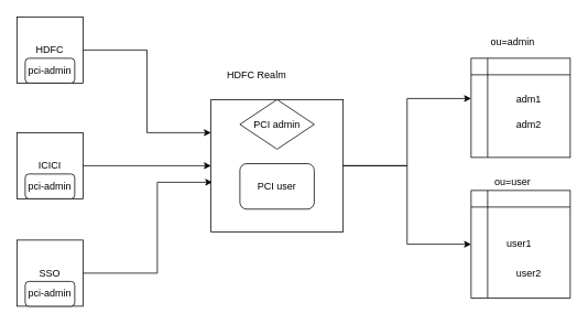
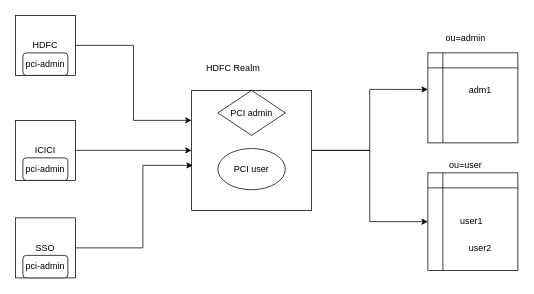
  <mxCell id="0" />
  <mxCell id="1" parent="0" />
  <mxCell id="2" style="edgeStyle=orthogonalEdgeStyle;rounded=0;orthogonalLoop=1;jettySize=auto;html=1;entryX=0;entryY=0.25;entryDx=0;entryDy=0;" edge="1" parent="1" source="3" target="17"><mxGeometry relative="1" as="geometry" /></mxCell>
  <mxCell id="3" value="HDFC" style="whiteSpace=wrap;html=1;aspect=fixed;" parent="1" vertex="1"><mxGeometry x="20" y="20" width="80" height="80" as="geometry" /></mxCell>
  <mxCell id="4" style="edgeStyle=orthogonalEdgeStyle;rounded=0;orthogonalLoop=1;jettySize=auto;html=1;entryX=0;entryY=0.5;entryDx=0;entryDy=0;" edge="1" parent="1" source="5" target="17"><mxGeometry relative="1" as="geometry"><mxPoint x="220" y="200" as="targetPoint" /></mxGeometry></mxCell>
  <mxCell id="5" value="ICICI" style="whiteSpace=wrap;html=1;aspect=fixed;" parent="1" vertex="1"><mxGeometry x="20" y="160" width="80" height="80" as="geometry" /></mxCell>
  <mxCell id="6" style="edgeStyle=orthogonalEdgeStyle;rounded=0;orthogonalLoop=1;jettySize=auto;html=1;entryX=0.01;entryY=0.625;entryDx=0;entryDy=0;entryPerimeter=0;" edge="1" parent="1" source="7" target="17"><mxGeometry relative="1" as="geometry"><mxPoint x="260" y="220" as="targetPoint" /><Array as="points"><mxPoint x="190" y="330" /><mxPoint x="190" y="220" /></Array></mxGeometry></mxCell>
  <mxCell id="7" value="SSO" style="whiteSpace=wrap;html=1;aspect=fixed;" parent="1" vertex="1"><mxGeometry x="20" y="290" width="80" height="80" as="geometry" /></mxCell>
  <mxCell id="8" value="pci-admin" style="rounded=1;whiteSpace=wrap;html=1;" parent="1" vertex="1"><mxGeometry x="30" y="70" width="60" height="30" as="geometry" /></mxCell>
  <mxCell id="9" value="pci-admin" style="rounded=1;whiteSpace=wrap;html=1;" parent="1" vertex="1"><mxGeometry x="30" y="210" width="60" height="30" as="geometry" /></mxCell>
  <mxCell id="10" value="pci-admin" style="rounded=1;whiteSpace=wrap;html=1;" parent="1" vertex="1"><mxGeometry x="30" y="340" width="60" height="30" as="geometry" /></mxCell>
  <mxCell id="11" value="" style="shape=internalStorage;whiteSpace=wrap;html=1;backgroundOutline=1;" parent="1" vertex="1"><mxGeometry x="570" y="70" width="120" height="120" as="geometry" /></mxCell>
  <mxCell id="12" value="user1&amp;nbsp;" style="shape=internalStorage;whiteSpace=wrap;html=1;backgroundOutline=1;" parent="1" vertex="1"><mxGeometry x="570" y="230" width="120" height="130" as="geometry" /></mxCell>
  <mxCell id="13" value="adm1" style="text;html=1;strokeColor=none;fillColor=none;align=center;verticalAlign=middle;whiteSpace=wrap;rounded=0;" parent="1" vertex="1"><mxGeometry x="620" y="110" width="40" height="20" as="geometry" /></mxCell>
- <mxCell id="14" value="adm2" style="text;html=1;strokeColor=none;fillColor=none;align=center;verticalAlign=middle;whiteSpace=wrap;rounded=0;" parent="1" vertex="1"><mxGeometry x="620" y="140" width="40" height="20" as="geometry" /></mxCell>
  <mxCell id="15" value="user2" style="text;html=1;strokeColor=none;fillColor=none;align=center;verticalAlign=middle;whiteSpace=wrap;rounded=0;" parent="1" vertex="1"><mxGeometry x="620" y="320" width="40" height="20" as="geometry" /></mxCell>
  <mxCell id="16" value="" style="group" vertex="1" connectable="0" parent="1"><mxGeometry x="255" y="120" width="160" height="160" as="geometry" /></mxCell>
  <mxCell id="17" value="" style="whiteSpace=wrap;html=1;aspect=fixed;" parent="16" vertex="1"><mxGeometry width="160" height="160" as="geometry" /></mxCell>
  <mxCell id="18" value="PCI admin" style="rhombus;whiteSpace=wrap;html=1;" parent="16" vertex="1"><mxGeometry x="35" width="90" height="60" as="geometry" /></mxCell>
- <mxCell id="19" value="PCI user" style="rounded=1;whiteSpace=wrap;html=1;" parent="16" vertex="1"><mxGeometry x="35" y="77.5" width="90" height="55" as="geometry" /></mxCell>
+ <mxCell id="19" value="PCI user" style="ellipse;whiteSpace=wrap;html=1;" parent="16" vertex="1"><mxGeometry x="35" y="77.5" width="90" height="55" as="geometry" /></mxCell>
  <mxCell id="20" style="edgeStyle=orthogonalEdgeStyle;rounded=0;orthogonalLoop=1;jettySize=auto;html=1;entryX=0;entryY=0.406;entryDx=0;entryDy=0;entryPerimeter=0;" edge="1" parent="1" source="17" target="11"><mxGeometry relative="1" as="geometry" /></mxCell>
  <mxCell id="21" style="edgeStyle=orthogonalEdgeStyle;rounded=0;orthogonalLoop=1;jettySize=auto;html=1;" edge="1" parent="1" source="17" target="12"><mxGeometry relative="1" as="geometry" /></mxCell>
  <mxCell id="22" value="ou=admin" style="text;html=1;align=center;verticalAlign=middle;resizable=0;points=[];autosize=1;" vertex="1" parent="1"><mxGeometry x="585" y="40" width="70" height="20" as="geometry" /></mxCell>
  <mxCell id="23" value="ou=user" style="text;html=1;align=center;verticalAlign=middle;resizable=0;points=[];autosize=1;" vertex="1" parent="1"><mxGeometry x="590" y="210" width="60" height="20" as="geometry" /></mxCell>
  <mxCell id="24" value="HDFC Realm" style="text;html=1;align=center;verticalAlign=middle;resizable=0;points=[];autosize=1;" vertex="1" parent="1"><mxGeometry x="270" y="80" width="80" height="20" as="geometry" /></mxCell>
